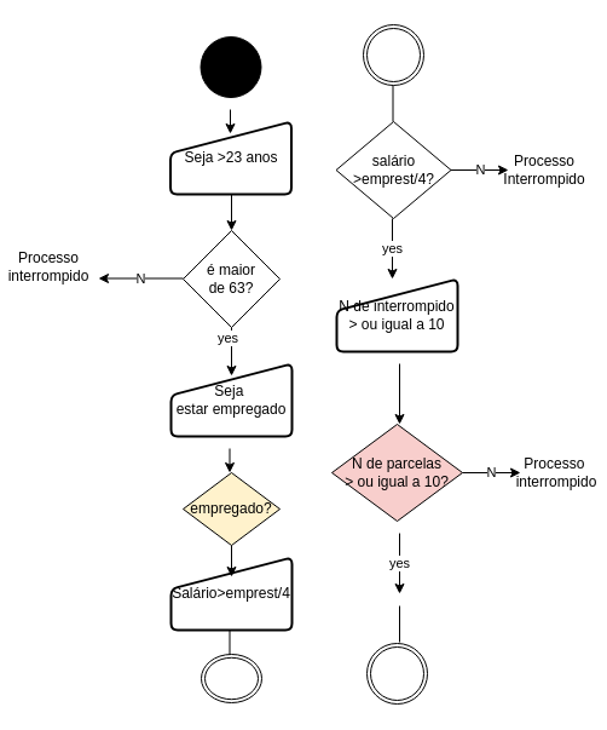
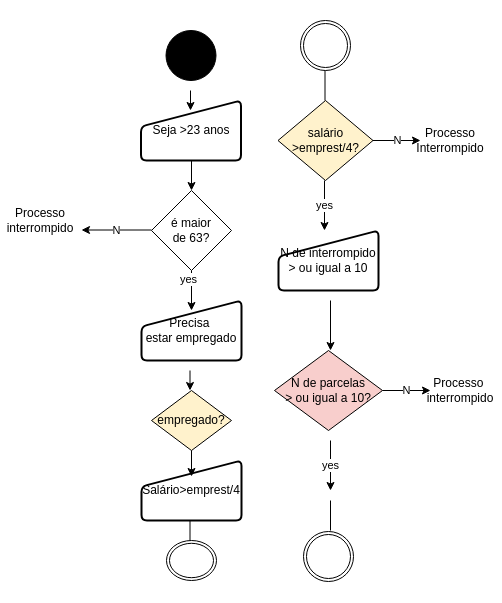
  <mxCell id="0" />
  <mxCell id="1" parent="0" />
  <mxCell id="2" value="" style="shape=mxgraph.bpmn.shape;html=1;verticalLabelPosition=bottom;labelBackgroundColor=#ffffff;verticalAlign=top;align=center;perimeter=ellipsePerimeter;outlineConnect=0;outline=standard;symbol=general;fillColor=#000000;" vertex="1" parent="1"><mxGeometry x="165.5" y="30" width="50" height="50" as="geometry" /></mxCell>
  <mxCell id="3" value="Seja &amp;gt;23 anos" style="html=1;strokeWidth=2;shape=manualInput;whiteSpace=wrap;rounded=1;size=26;arcSize=11;fillColor=#FFFFFF;" vertex="1" parent="1"><mxGeometry x="140.5" y="100" width="100" height="60" as="geometry" /></mxCell>
- <mxCell id="4" value="Seja&amp;nbsp;&lt;br&gt;estar empregado" style="html=1;strokeWidth=2;shape=manualInput;whiteSpace=wrap;rounded=1;size=26;arcSize=11;fillColor=#FFFFFF;" vertex="1" parent="1"><mxGeometry x="141" y="300" width="100" height="60" as="geometry" /></mxCell>
+ <mxCell id="4" value="Precisa&amp;nbsp;&lt;br&gt;estar empregado" style="html=1;strokeWidth=2;shape=manualInput;whiteSpace=wrap;rounded=1;size=26;arcSize=11;fillColor=#FFFFFF;" vertex="1" parent="1"><mxGeometry x="141" y="300" width="100" height="60" as="geometry" /></mxCell>
  <mxCell id="5" value="é maior&lt;br&gt;de 63?" style="rhombus;whiteSpace=wrap;html=1;fillColor=#FFFFFF;" vertex="1" parent="1"><mxGeometry x="151" y="190" width="80" height="80" as="geometry" /></mxCell>
  <mxCell id="6" value="N" style="endArrow=classic;html=1;" edge="1" parent="1"><mxGeometry width="50" height="50" relative="1" as="geometry"><mxPoint x="151" y="229.5" as="sourcePoint" /><mxPoint x="81" y="229.5" as="targetPoint" /></mxGeometry></mxCell>
  <mxCell id="7" value="yes" style="endArrow=classic;html=1;exitX=0.5;exitY=1;exitDx=0;exitDy=0;" edge="1" parent="1" source="5"><mxGeometry x="-0.57" y="-3" width="50" height="50" relative="1" as="geometry"><mxPoint x="230" y="420" as="sourcePoint" /><mxPoint x="191" y="310" as="targetPoint" /><mxPoint as="offset" /></mxGeometry></mxCell>
  <mxCell id="8" value="Salário&amp;gt;emprest/4" style="html=1;strokeWidth=2;shape=manualInput;whiteSpace=wrap;rounded=1;size=26;arcSize=11;fillColor=#FFFFFF;" vertex="1" parent="1"><mxGeometry x="141" y="460" width="100" height="60" as="geometry" /></mxCell>
  <mxCell id="9" value="" style="shape=mxgraph.bpmn.shape;html=1;verticalLabelPosition=bottom;labelBackgroundColor=#ffffff;verticalAlign=top;align=center;perimeter=ellipsePerimeter;outlineConnect=0;outline=throwing;symbol=general;fillColor=#FFFFFF;" vertex="1" parent="1"><mxGeometry x="166" y="540" width="50" height="40" as="geometry" /></mxCell>
  <mxCell id="10" value="" style="endArrow=none;html=1;" edge="1" parent="1"><mxGeometry width="50" height="50" relative="1" as="geometry"><mxPoint x="189.5" y="540" as="sourcePoint" /><mxPoint x="189.5" y="520" as="targetPoint" /></mxGeometry></mxCell>
  <mxCell id="11" value="" style="shape=mxgraph.bpmn.shape;html=1;verticalLabelPosition=bottom;labelBackgroundColor=#ffffff;verticalAlign=top;align=center;perimeter=ellipsePerimeter;outlineConnect=0;outline=throwing;symbol=general;fillColor=#FFFFFF;" vertex="1" parent="1"><mxGeometry x="300" y="20" width="50" height="50" as="geometry" /></mxCell>
  <mxCell id="12" value="" style="endArrow=none;html=1;" edge="1" parent="1"><mxGeometry width="50" height="50" relative="1" as="geometry"><mxPoint x="324.5" y="100" as="sourcePoint" /><mxPoint x="324.5" y="70" as="targetPoint" /></mxGeometry></mxCell>
- <mxCell id="13" value="salário&lt;br&gt;&amp;gt;emprest/4?" style="rhombus;whiteSpace=wrap;html=1;fillColor=#FFFFFF;" vertex="1" parent="1"><mxGeometry x="277.5" y="100" width="95" height="80" as="geometry" /></mxCell>
+ <mxCell id="13" value="salário&lt;br&gt;&amp;gt;emprest/4?" style="rhombus;whiteSpace=wrap;html=1;fillColor=#fff2cc;" vertex="1" parent="1"><mxGeometry x="277.5" y="100" width="95" height="80" as="geometry" /></mxCell>
  <mxCell id="14" value="yes" style="endArrow=classic;html=1;" edge="1" parent="1"><mxGeometry width="50" height="50" relative="1" as="geometry"><mxPoint x="324" y="180" as="sourcePoint" /><mxPoint x="324" y="230" as="targetPoint" /></mxGeometry></mxCell>
  <mxCell id="15" value="N" style="endArrow=classic;html=1;exitX=1;exitY=0.5;exitDx=0;exitDy=0;" edge="1" parent="1" source="13"><mxGeometry width="50" height="50" relative="1" as="geometry"><mxPoint x="370" y="170" as="sourcePoint" /><mxPoint x="420" y="140" as="targetPoint" /></mxGeometry></mxCell>
  <mxCell id="16" value="Processo interrompido&lt;br&gt;" style="text;html=1;strokeColor=none;fillColor=none;align=center;verticalAlign=middle;whiteSpace=wrap;rounded=0;" vertex="1" parent="1"><mxGeometry x="20" y="210" width="40" height="20" as="geometry" /></mxCell>
  <mxCell id="17" value="Processo&lt;br&gt;Interrompido" style="text;html=1;strokeColor=none;fillColor=none;align=center;verticalAlign=middle;whiteSpace=wrap;rounded=0;" vertex="1" parent="1"><mxGeometry x="430" y="130" width="40" height="20" as="geometry" /></mxCell>
  <mxCell id="18" value="N de interrompido&lt;br&gt;&amp;gt; ou igual a 10" style="html=1;strokeWidth=2;shape=manualInput;whiteSpace=wrap;rounded=1;size=26;arcSize=11;fillColor=#FFFFFF;" vertex="1" parent="1"><mxGeometry x="278" y="230" width="100" height="60" as="geometry" /></mxCell>
  <mxCell id="19" value="" style="endArrow=classic;html=1;" edge="1" parent="1"><mxGeometry width="50" height="50" relative="1" as="geometry"><mxPoint x="330" y="300" as="sourcePoint" /><mxPoint x="330" y="350" as="targetPoint" /></mxGeometry></mxCell>
  <mxCell id="20" value="N de parcelas&lt;br&gt;&amp;gt; ou igual a 10?" style="rhombus;whiteSpace=wrap;html=1;fillColor=#f8cecc;" vertex="1" parent="1"><mxGeometry x="274" y="350" width="108" height="80" as="geometry" /></mxCell>
  <mxCell id="21" value="N" style="endArrow=classic;html=1;exitX=1;exitY=0.5;exitDx=0;exitDy=0;" edge="1" parent="1" source="20"><mxGeometry width="50" height="50" relative="1" as="geometry"><mxPoint x="380" y="420" as="sourcePoint" /><mxPoint x="430" y="390" as="targetPoint" /></mxGeometry></mxCell>
  <mxCell id="22" value="yes" style="endArrow=classic;html=1;" edge="1" parent="1"><mxGeometry width="50" height="50" relative="1" as="geometry"><mxPoint x="330" y="440" as="sourcePoint" /><mxPoint x="330" y="490" as="targetPoint" /></mxGeometry></mxCell>
  <mxCell id="23" value="" style="shape=mxgraph.bpmn.shape;html=1;verticalLabelPosition=bottom;labelBackgroundColor=#ffffff;verticalAlign=top;align=center;perimeter=ellipsePerimeter;outlineConnect=0;outline=throwing;symbol=general;fillColor=#FFFFFF;" vertex="1" parent="1"><mxGeometry x="303" y="531" width="50" height="50" as="geometry" /></mxCell>
  <mxCell id="24" value="" style="endArrow=none;html=1;" edge="1" parent="1"><mxGeometry width="50" height="50" relative="1" as="geometry"><mxPoint x="330" y="530" as="sourcePoint" /><mxPoint x="330" y="500" as="targetPoint" /></mxGeometry></mxCell>
  <mxCell id="25" style="edgeStyle=orthogonalEdgeStyle;rounded=0;orthogonalLoop=1;jettySize=auto;html=1;exitX=0.5;exitY=1;exitDx=0;exitDy=0;" edge="1" parent="1" source="23" target="23"><mxGeometry relative="1" as="geometry" /></mxCell>
  <mxCell id="26" value="Processo&amp;nbsp;&lt;br&gt;interrompido" style="text;html=1;strokeColor=none;fillColor=none;align=center;verticalAlign=middle;whiteSpace=wrap;rounded=0;" vertex="1" parent="1"><mxGeometry x="440" y="380" width="40" height="20" as="geometry" /></mxCell>
  <mxCell id="27" value="" style="endArrow=classic;html=1;" edge="1" parent="1"><mxGeometry width="50" height="50" relative="1" as="geometry"><mxPoint x="190" y="90" as="sourcePoint" /><mxPoint x="190" y="110" as="targetPoint" /></mxGeometry></mxCell>
  <mxCell id="28" value="" style="endArrow=classic;html=1;" edge="1" parent="1"><mxGeometry width="50" height="50" relative="1" as="geometry"><mxPoint x="191" y="160" as="sourcePoint" /><mxPoint x="191" y="190" as="targetPoint" /></mxGeometry></mxCell>
  <mxCell id="29" value="" style="endArrow=classic;html=1;" edge="1" parent="1"><mxGeometry width="50" height="50" relative="1" as="geometry"><mxPoint x="189.5" y="370" as="sourcePoint" /><mxPoint x="189.5" y="390" as="targetPoint" /></mxGeometry></mxCell>
  <mxCell id="30" value="empregado?" style="rhombus;whiteSpace=wrap;html=1;fillColor=#fff2cc;" vertex="1" parent="1"><mxGeometry x="151" y="390" width="80" height="60" as="geometry" /></mxCell>
  <mxCell id="31" value="" style="endArrow=classic;html=1;exitX=0.5;exitY=1;exitDx=0;exitDy=0;" edge="1" parent="1" source="30"><mxGeometry width="50" height="50" relative="1" as="geometry"><mxPoint x="170" y="490" as="sourcePoint" /><mxPoint x="191" y="476" as="targetPoint" /></mxGeometry></mxCell>
